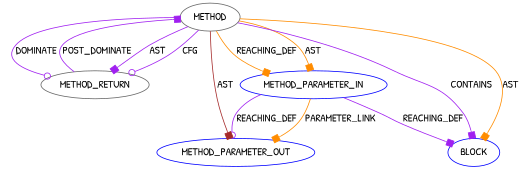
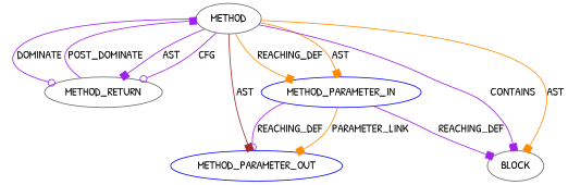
  digraph {
    fontname="Patrick Hand"
    node [CODE=p1 EVALUATION_STRATEGY=BY_VALUE ORDER=1 TYPE_FULL_NAME=ANY color=blue fontname="Patrick Hand"]
    edge [arrowhead=box color=purple fontname="Patrick Hand"]
    n1 [INDEX=1 IS_VARIADIC=false NAME=p1 label=METHOD_PARAMETER_OUT]
    n2 [INDEX=1 IS_VARIADIC=false NAME=p1 label=METHOD_PARAMETER_IN]
-   n3 [ARGUMENT_INDEX=1 CODE="<empty>" label=BLOCK EVALUATION_STRATEGY=""]
+   n3 [ARGUMENT_INDEX=1 CODE="<empty>" color=gray40 label=BLOCK EVALUATION_STRATEGY=""]
    n4 [CODE=RET ORDER=2 color=gray40 label=METHOD_RETURN]
    n5 [AST_PARENT_FULL_NAME="<global>" AST_PARENT_TYPE=NAMESPACE_BLOCK CODE="<empty>" FILENAME="<empty>" FULL_NAME=sendpage_ok IS_EXTERNAL=true NAME=sendpage_ok ORDER=0 color=gray40 label=METHOD EVALUATION_STRATEGY="" TYPE_FULL_NAME=""]
    n2 -> n1 [VARIABLE=p1 arrowhead=odot label=REACHING_DEF]
    n2 -> n1 [color=darkorange label=PARAMETER_LINK]
    n2 -> n3 [VARIABLE=p1 label=REACHING_DEF]
    n4 -> n5 [label=POST_DOMINATE]
    n5 -> n1 [color=brown label=AST]
    n5 -> n2 [color=darkorange label=REACHING_DEF]
    n5 -> n2 [color=darkorange label=AST]
    n5 -> n3 [label=CONTAINS]
    n5 -> n3 [color=darkorange label=AST]
    n5 -> n4 [label=AST]
    n5 -> n4 [arrowhead=odot label=CFG]
    n5 -> n4 [arrowhead=odot label=DOMINATE]
  }
